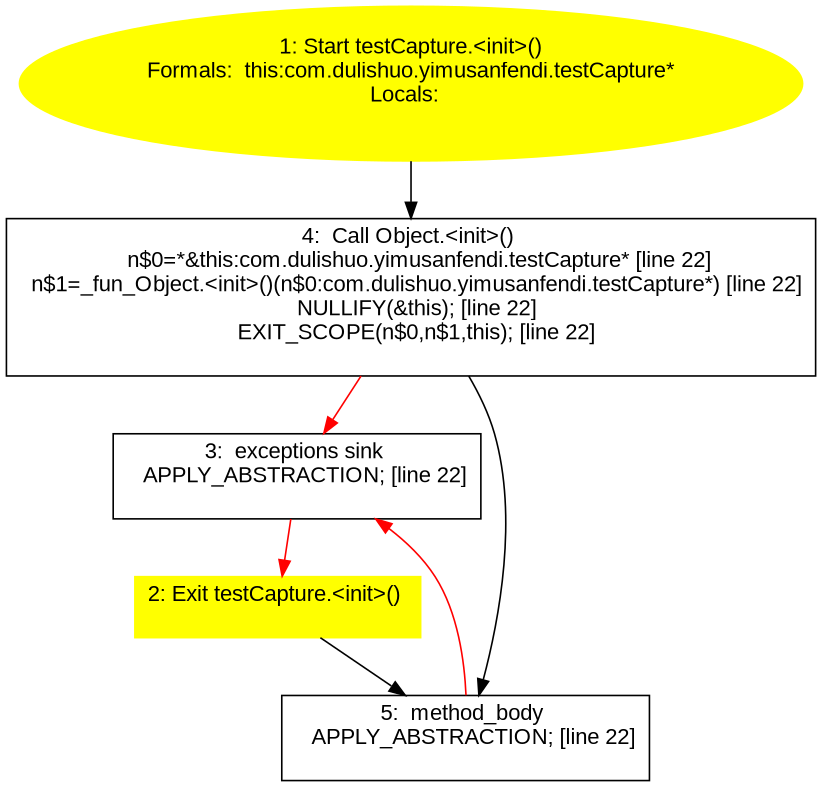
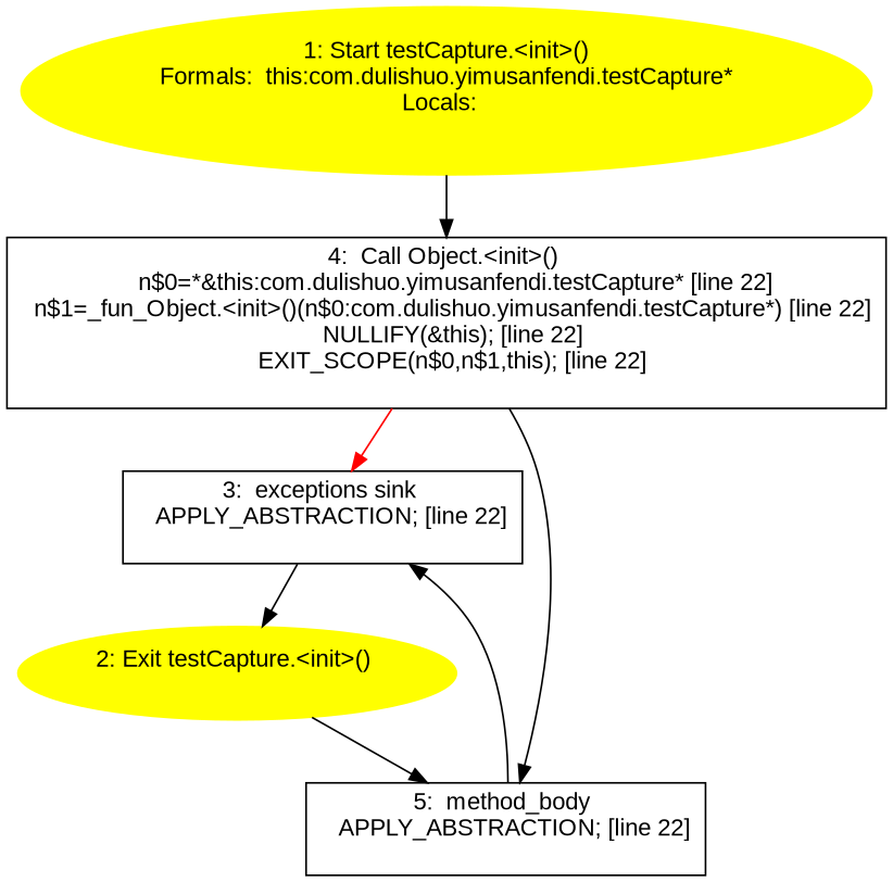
  digraph {
    fontname="Liberation Sans"
    node [fontname="Liberation Sans" shape=box]
    edge [fontname="Liberation Sans"]
    n1 [color=yellow label="1: Start testCapture.<init>()\nFormals:  this:com.dulishuo.yimusanfendi.testCapture*\nLocals:  \n  " style=filled shape=""]
    n2 [label="4:  Call Object.<init>() \n   n$0=*&this:com.dulishuo.yimusanfendi.testCapture* [line 22]\n  n$1=_fun_Object.<init>()(n$0:com.dulishuo.yimusanfendi.testCapture*) [line 22]\n  NULLIFY(&this); [line 22]\n  EXIT_SCOPE(n$0,n$1,this); [line 22]\n "]
    n3 [label="3:  exceptions sink \n   APPLY_ABSTRACTION; [line 22]\n "]
    n4 [label="5:  method_body \n   APPLY_ABSTRACTION; [line 22]\n "]
-   n5 [color=yellow label="2: Exit testCapture.<init>() \n  " style=filled]
+   n5 [color=yellow label="2: Exit testCapture.<init>() \n  " style=filled shape=""]
    n1 -> n2
    n2 -> n3 [color=red]
    n2 -> n4
-   n3 -> n5 [color=red]
-   n4 -> n3 [color=red]
+   n3 -> n5
+   n4 -> n3 [color=black]
    n5 -> n4
  }
